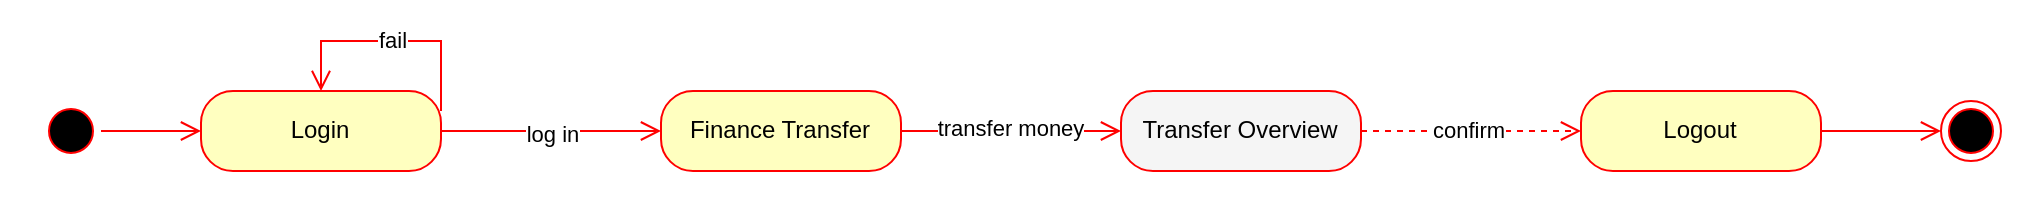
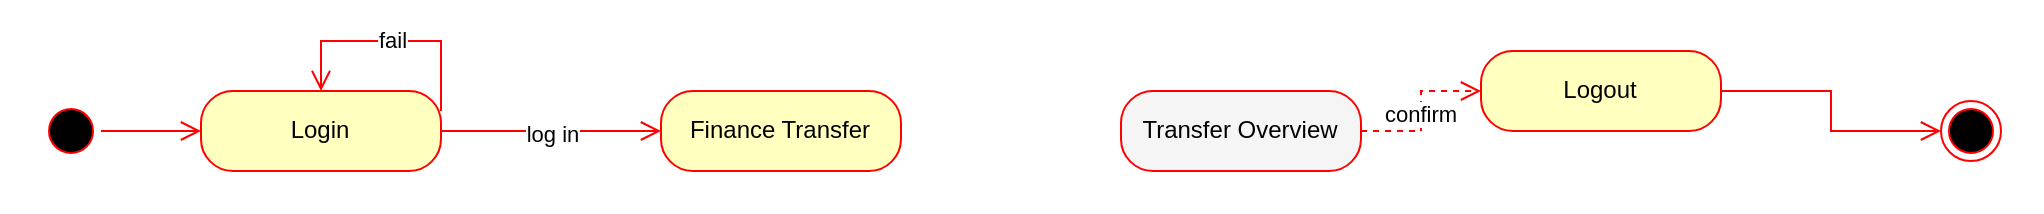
  <mxCell id="0" />
  <mxCell id="1" parent="0" />
  <mxCell id="2" value="" style="ellipse;html=1;shape=startState;fillColor=#000000;strokeColor=#ff0000;" parent="1" vertex="1"><mxGeometry x="20" y="50" width="30" height="30" as="geometry" /></mxCell>
  <mxCell id="3" value="" style="edgeStyle=orthogonalEdgeStyle;html=1;verticalAlign=bottom;endArrow=open;endSize=8;strokeColor=#ff0000;rounded=0;entryX=0;entryY=0.5;entryDx=0;entryDy=0;" parent="1" source="2" target="4" edge="1"><mxGeometry relative="1" as="geometry"><mxPoint x="35" y="140" as="targetPoint" /></mxGeometry></mxCell>
  <mxCell id="4" value="Login" style="rounded=1;whiteSpace=wrap;html=1;arcSize=40;fontColor=#000000;fillColor=#ffffc0;strokeColor=#ff0000;" parent="1" vertex="1"><mxGeometry x="100" y="45" width="120" height="40" as="geometry" /></mxCell>
  <mxCell id="5" value="" style="edgeStyle=orthogonalEdgeStyle;html=1;verticalAlign=bottom;endArrow=open;endSize=8;strokeColor=#ff0000;rounded=0;entryX=0;entryY=0.5;entryDx=0;entryDy=0;" parent="1" source="4" target="7" edge="1"><mxGeometry relative="1" as="geometry"><mxPoint x="310" y="150" as="targetPoint" /></mxGeometry></mxCell>
  <mxCell id="6" value="log in" style="edgeLabel;html=1;align=center;verticalAlign=middle;resizable=0;points=[];" parent="5" vertex="1" connectable="0"><mxGeometry y="-1" relative="1" as="geometry"><mxPoint as="offset" /></mxGeometry></mxCell>
  <mxCell id="7" value="Finance Transfer" style="rounded=1;whiteSpace=wrap;html=1;arcSize=40;fontColor=#000000;fillColor=#ffffc0;strokeColor=#ff0000;" parent="1" vertex="1"><mxGeometry x="330" y="45" width="120" height="40" as="geometry" /></mxCell>
- <mxCell id="8" value="" style="edgeStyle=orthogonalEdgeStyle;html=1;verticalAlign=bottom;endArrow=open;endSize=8;strokeColor=#ff0000;rounded=0;entryX=0;entryY=0.5;entryDx=0;entryDy=0;" parent="1" source="7" target="10" edge="1"><mxGeometry relative="1" as="geometry"><mxPoint x="420" y="150" as="targetPoint" /></mxGeometry></mxCell>
- <mxCell id="9" value="transfer money" style="edgeLabel;html=1;align=center;verticalAlign=middle;resizable=0;points=[];" parent="8" vertex="1" connectable="0"><mxGeometry x="-0.018" y="2" relative="1" as="geometry"><mxPoint as="offset" /></mxGeometry></mxCell>
  <mxCell id="10" value="Transfer Overview" style="rounded=1;whiteSpace=wrap;html=1;arcSize=40;fontColor=#000000;fillColor=#f5f5f5;strokeColor=#ff0000;" parent="1" vertex="1"><mxGeometry x="560" y="45" width="120" height="40" as="geometry" /></mxCell>
  <mxCell id="11" value="" style="edgeStyle=orthogonalEdgeStyle;html=1;verticalAlign=bottom;endArrow=open;endSize=8;strokeColor=#ff0000;rounded=0;entryX=0;entryY=0.5;entryDx=0;entryDy=0;dashed=1;" parent="1" source="10" target="13" edge="1"><mxGeometry relative="1" as="geometry"><mxPoint x="580" y="150" as="targetPoint" /></mxGeometry></mxCell>
  <mxCell id="12" value="confirm" style="edgeLabel;html=1;align=center;verticalAlign=middle;resizable=0;points=[];" parent="11" vertex="1" connectable="0"><mxGeometry x="-0.036" y="1" relative="1" as="geometry"><mxPoint as="offset" /></mxGeometry></mxCell>
- <mxCell id="13" value="Logout" style="rounded=1;whiteSpace=wrap;html=1;arcSize=40;fontColor=#000000;fillColor=#ffffc0;strokeColor=#ff0000;" parent="1" vertex="1"><mxGeometry x="790" y="45" width="120" height="40" as="geometry" /></mxCell>
+ <mxCell id="13" value="Logout" style="rounded=1;whiteSpace=wrap;html=1;arcSize=40;fontColor=#000000;fillColor=#ffffc0;strokeColor=#ff0000;" parent="1" vertex="1"><mxGeometry x="740" y="25" width="120" height="40" as="geometry" /></mxCell>
  <mxCell id="14" value="" style="edgeStyle=orthogonalEdgeStyle;html=1;verticalAlign=bottom;endArrow=open;endSize=8;strokeColor=#ff0000;rounded=0;entryX=0;entryY=0.5;entryDx=0;entryDy=0;" parent="1" source="13" target="15" edge="1"><mxGeometry relative="1" as="geometry"><mxPoint x="840" y="150" as="targetPoint" /></mxGeometry></mxCell>
  <mxCell id="15" value="" style="ellipse;html=1;shape=endState;fillColor=#000000;strokeColor=#ff0000;" parent="1" vertex="1"><mxGeometry x="970" y="50" width="30" height="30" as="geometry" /></mxCell>
  <mxCell id="16" value="" style="edgeStyle=orthogonalEdgeStyle;html=1;verticalAlign=bottom;endArrow=open;endSize=8;strokeColor=#ff0000;rounded=0;entryX=0.5;entryY=0;entryDx=0;entryDy=0;exitX=1;exitY=0.25;exitDx=0;exitDy=0;" edge="1" parent="1" source="4" target="4"><mxGeometry relative="1" as="geometry"><mxPoint x="340" y="75" as="targetPoint" /><mxPoint x="230" y="75" as="sourcePoint" /><Array as="points"><mxPoint x="220" y="20" /><mxPoint x="160" y="20" /></Array></mxGeometry></mxCell>
  <mxCell id="17" value="fail" style="edgeLabel;html=1;align=center;verticalAlign=middle;resizable=0;points=[];" vertex="1" connectable="0" parent="16"><mxGeometry y="-1" relative="1" as="geometry"><mxPoint as="offset" /></mxGeometry></mxCell>
